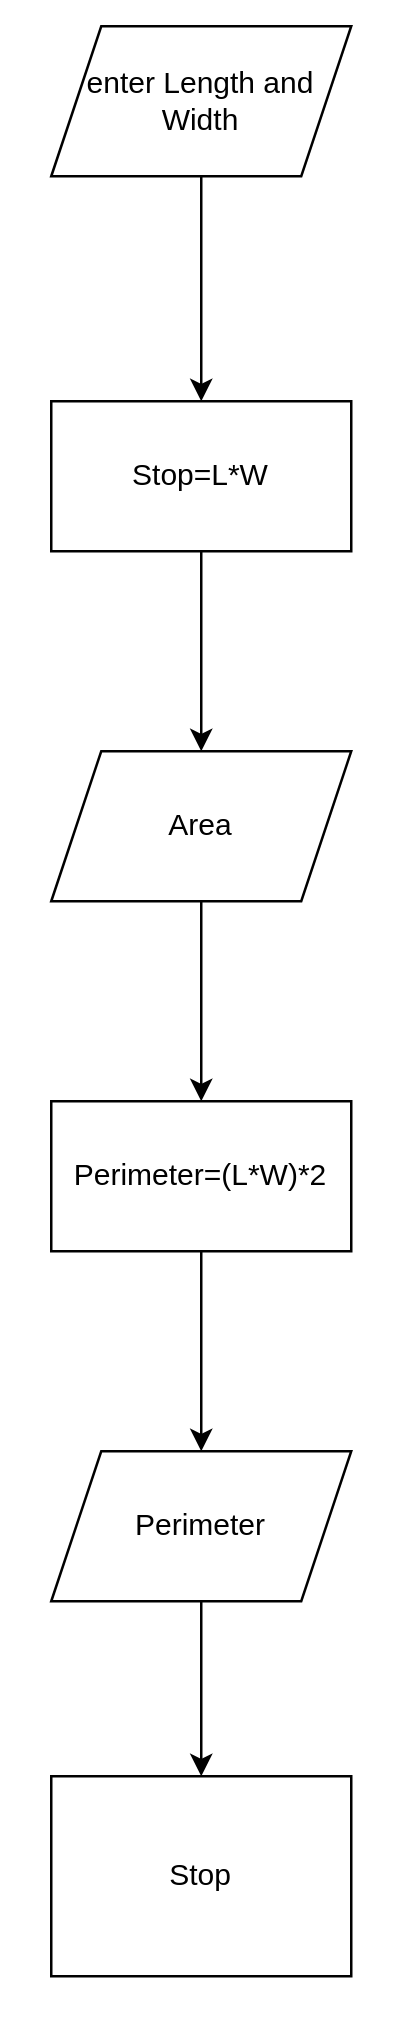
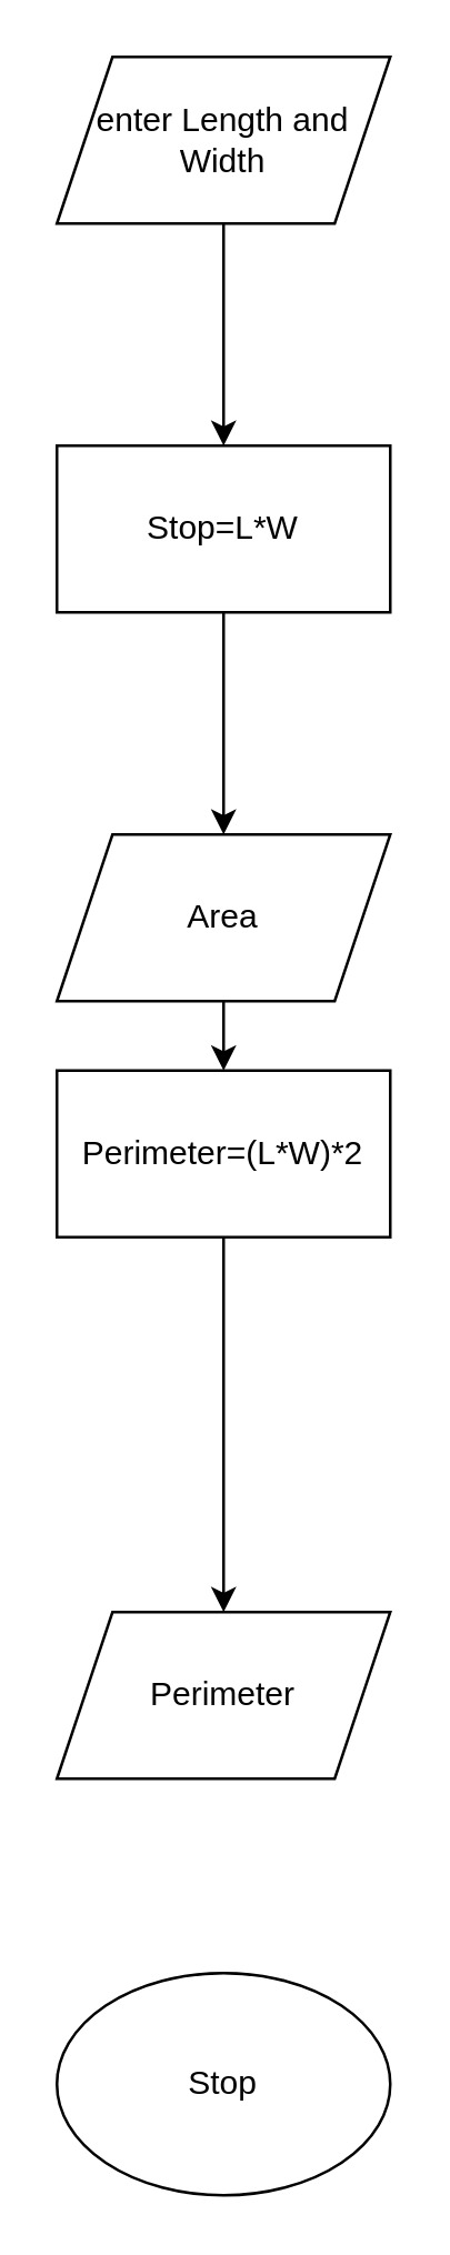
  <mxCell id="0" />
  <mxCell id="1" parent="0" />
  <mxCell id="2" value="" style="edgeStyle=orthogonalEdgeStyle;rounded=0;orthogonalLoop=1;jettySize=auto;html=1;" edge="1" parent="1" source="3" target="5"><mxGeometry relative="1" as="geometry" /></mxCell>
- <mxCell id="3" value="enter Length and Width" style="shape=parallelogram;perimeter=parallelogramPerimeter;whiteSpace=wrap;html=1;fixedSize=1;" vertex="1" parent="1"><mxGeometry x="20" y="10" width="120" height="60" as="geometry" /></mxCell>
+ <mxCell id="3" value="enter Length and Width" style="shape=parallelogram;perimeter=parallelogramPerimeter;whiteSpace=wrap;html=1;fixedSize=1;" vertex="1" parent="1"><mxGeometry x="20" y="20" width="120" height="60" as="geometry" /></mxCell>
  <mxCell id="4" value="" style="edgeStyle=orthogonalEdgeStyle;rounded=0;orthogonalLoop=1;jettySize=auto;html=1;" edge="1" parent="1" source="5" target="7"><mxGeometry relative="1" as="geometry" /></mxCell>
  <mxCell id="5" value="Stop=L*W" style="whiteSpace=wrap;html=1;" vertex="1" parent="1"><mxGeometry x="20" y="160" width="120" height="60" as="geometry" /></mxCell>
  <mxCell id="6" value="" style="edgeStyle=orthogonalEdgeStyle;rounded=0;orthogonalLoop=1;jettySize=auto;html=1;" edge="1" parent="1" source="7" target="9"><mxGeometry relative="1" as="geometry" /></mxCell>
  <mxCell id="7" value="Area" style="shape=parallelogram;perimeter=parallelogramPerimeter;whiteSpace=wrap;html=1;fixedSize=1;" vertex="1" parent="1"><mxGeometry x="20" y="300" width="120" height="60" as="geometry" /></mxCell>
  <mxCell id="8" value="" style="edgeStyle=orthogonalEdgeStyle;rounded=0;orthogonalLoop=1;jettySize=auto;html=1;" edge="1" parent="1" source="9" target="11"><mxGeometry relative="1" as="geometry" /></mxCell>
- <mxCell id="9" value="Perimeter=(L*W)*2" style="whiteSpace=wrap;html=1;" vertex="1" parent="1"><mxGeometry x="20" y="440" width="120" height="60" as="geometry" /></mxCell>
- <mxCell id="10" value="" style="edgeStyle=orthogonalEdgeStyle;rounded=0;orthogonalLoop=1;jettySize=auto;html=1;" edge="1" parent="1" source="11" target="12"><mxGeometry relative="1" as="geometry" /></mxCell>
+ <mxCell id="9" value="Perimeter=(L*W)*2" style="whiteSpace=wrap;html=1;" vertex="1" parent="1"><mxGeometry x="20" y="385" width="120" height="60" as="geometry" /></mxCell>
  <mxCell id="11" value="Perimeter" style="shape=parallelogram;perimeter=parallelogramPerimeter;whiteSpace=wrap;html=1;fixedSize=1;" vertex="1" parent="1"><mxGeometry x="20" y="580" width="120" height="60" as="geometry" /></mxCell>
- <mxCell id="12" value="Stop" style="whiteSpace=wrap;html=1;rounded=0;" vertex="1" parent="1"><mxGeometry x="20" y="710" width="120" height="80" as="geometry" /></mxCell>
+ <mxCell id="12" value="Stop" style="ellipse;whiteSpace=wrap;html=1;" vertex="1" parent="1"><mxGeometry x="20" y="710" width="120" height="80" as="geometry" /></mxCell>
